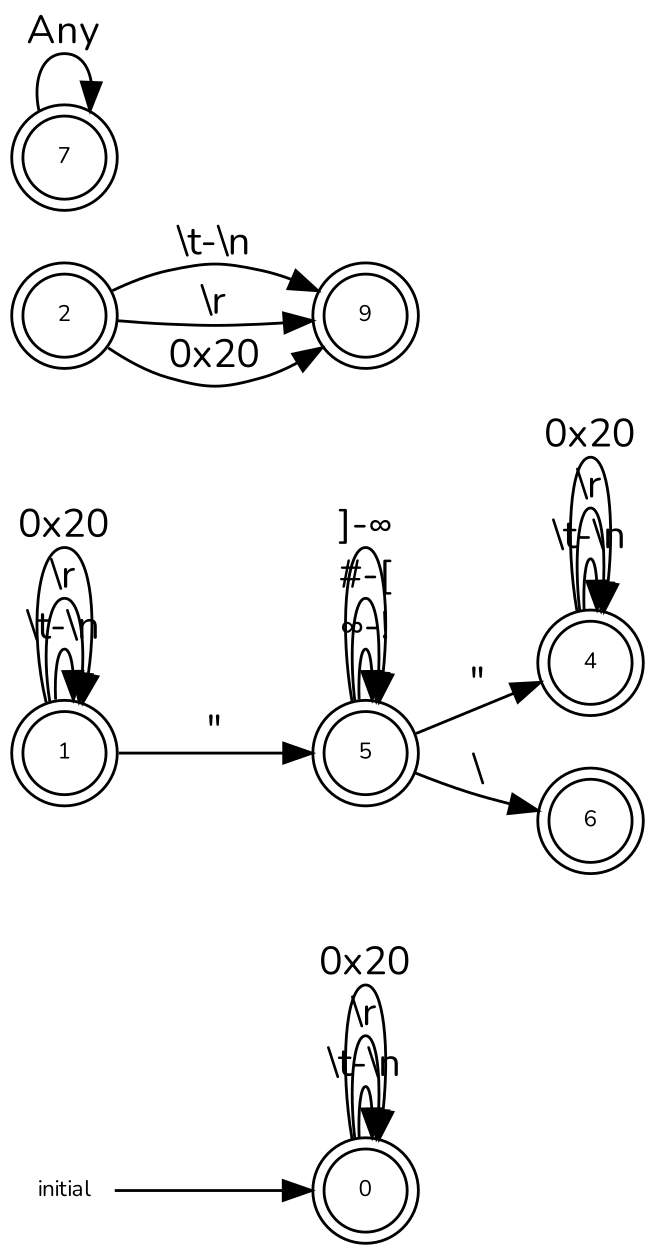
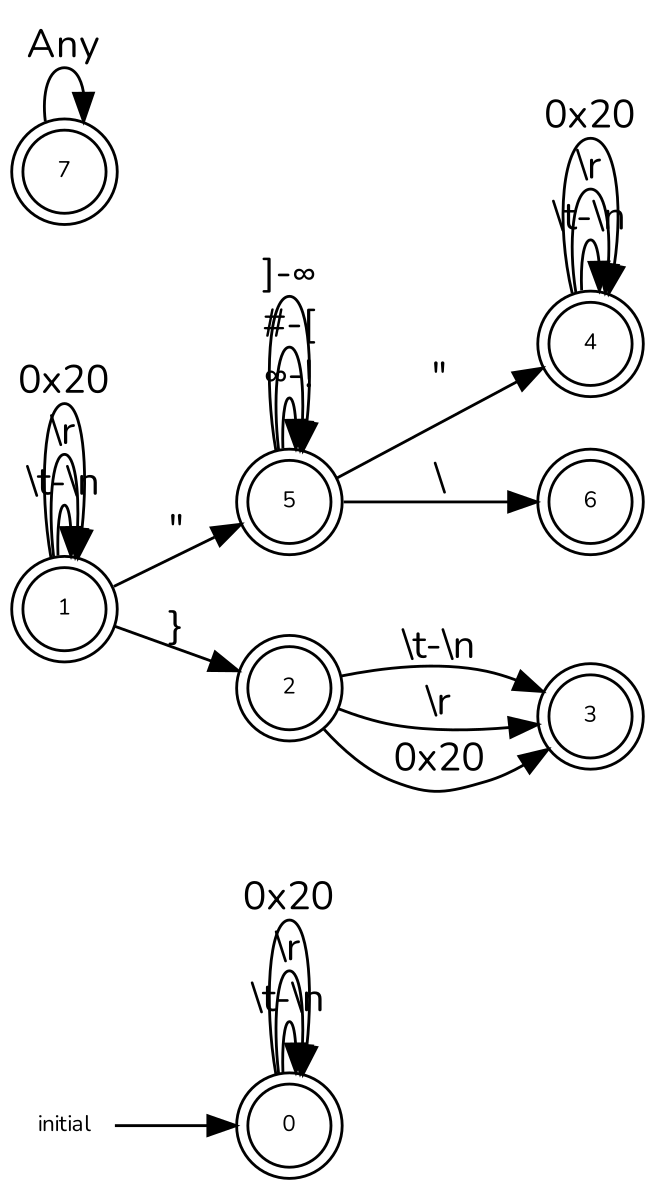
  digraph {
    fontname=Nunito
    rankdir=LR
    node [fontname=Nunito fontsize=8 shape=doublecircle]
    edge [fontname=Nunito]
    initial [height=0.2 shape=plaintext width=0.2]
    n2 [height=0.2 label=0 width=0.2]
    n3 [height=0.2 label=1 width=0.2]
    n4 [height=0.2 label=5 width=0.2]
    n5 [height=0.2 label=2 width=0.2]
    n6 [height=0.2 label=4 width=0.2]
    n7 [height=0.2 label=6 width=0.2]
-   n8 [height=0.2 label=9 width=0.2]
+   n8 [height=0.2 label=3 width=0.2]
    n9 [height=0.2 label=7 width=0.2]
    initial -> n2
    n2 -> n2 [label="\\t-\\n"]
    n2 -> n2 [label="\\r"]
    n2 -> n2 [label="0x20"]
    n3 -> n3 [label="\\t-\\n"]
    n3 -> n3 [label="\\r"]
    n3 -> n3 [label="0x20"]
    n3 -> n4 [label="\""]
+   n3 -> n5 [label="}"]
    n4 -> n4 [label="∞-!"]
    n4 -> n4 [label="#-["]
    n4 -> n4 [label="]-∞"]
    n4 -> n6 [label="\""]
    n4 -> n7 [label="\\"]
    n5 -> n8 [label="\\t-\\n"]
    n5 -> n8 [label="\\r"]
    n5 -> n8 [label="0x20"]
    n6 -> n6 [label="\\t-\\n"]
    n6 -> n6 [label="\\r"]
    n6 -> n6 [label="0x20"]
    n9 -> n9 [label=Any]
  }
